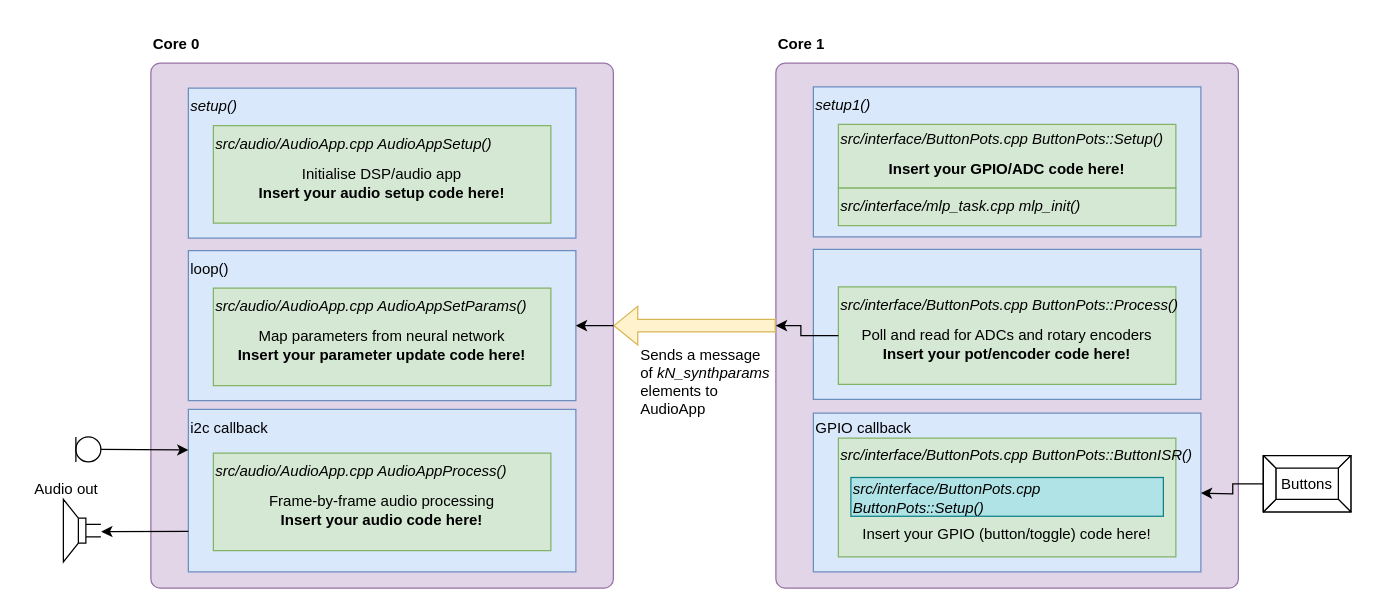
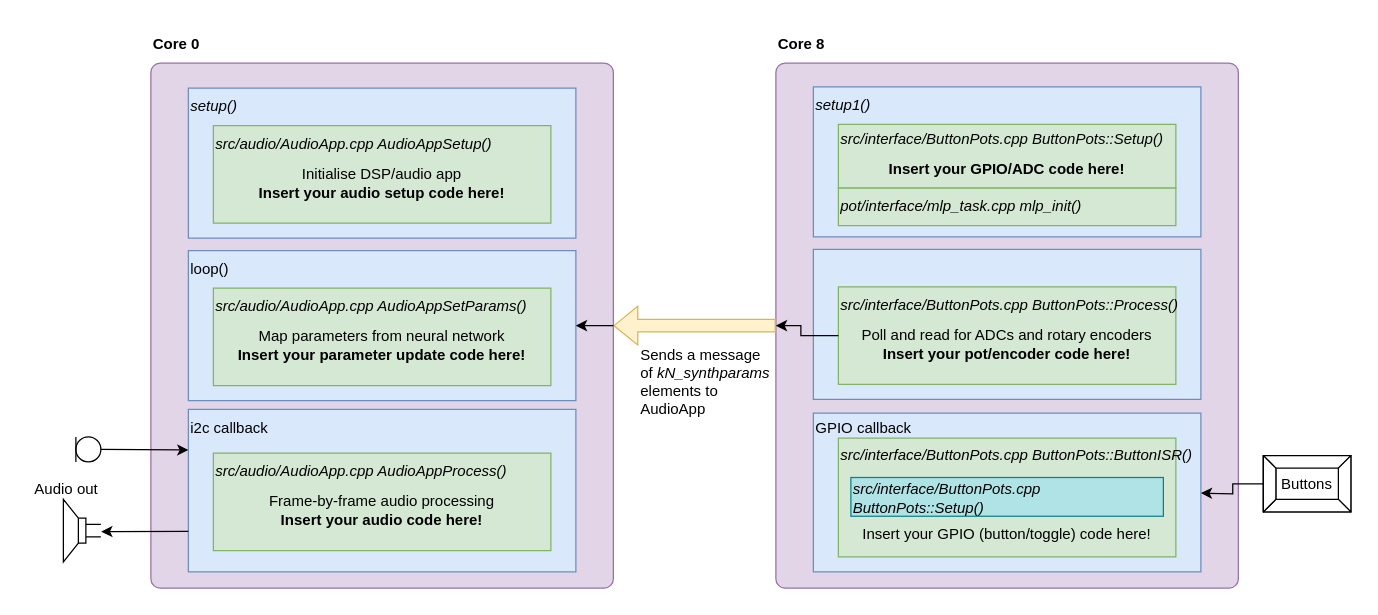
  <mxCell id="0" />
  <mxCell id="1" parent="0" />
  <mxCell id="2" value="" style="rounded=0;whiteSpace=wrap;html=1;" vertex="1" parent="1"><mxGeometry x="670" y="130" width="270" height="31" as="geometry" /></mxCell>
  <mxCell id="3" value="" style="rounded=1;whiteSpace=wrap;html=1;arcSize=2;fillColor=#e1d5e7;strokeColor=#9673a6;" vertex="1" parent="1"><mxGeometry x="120" y="50" width="370" height="420" as="geometry" /></mxCell>
  <mxCell id="4" value="" style="rounded=1;whiteSpace=wrap;html=1;arcSize=2;fillColor=#e1d5e7;strokeColor=#9673a6;" vertex="1" parent="1"><mxGeometry x="620" y="50" width="370" height="420" as="geometry" /></mxCell>
  <mxCell id="5" value="Core 0" style="text;html=1;align=left;verticalAlign=middle;whiteSpace=wrap;rounded=0;fontStyle=1" vertex="1" parent="1"><mxGeometry x="120" y="20" width="60" height="30" as="geometry" /></mxCell>
- <mxCell id="6" value="Core 1" style="text;html=1;align=left;verticalAlign=middle;whiteSpace=wrap;rounded=0;fontStyle=1" vertex="1" parent="1"><mxGeometry x="620" y="20" width="60" height="30" as="geometry" /></mxCell>
+ <mxCell id="6" value="Core 8" style="text;html=1;align=left;verticalAlign=middle;whiteSpace=wrap;rounded=0;fontStyle=1" vertex="1" parent="1"><mxGeometry x="620" y="20" width="60" height="30" as="geometry" /></mxCell>
  <mxCell id="7" value="" style="shape=flexArrow;endArrow=classic;html=1;rounded=0;entryX=1;entryY=0.5;entryDx=0;entryDy=0;fillColor=#fff2cc;strokeColor=#d6b656;" edge="1" parent="1" source="4" target="3"><mxGeometry width="50" height="50" relative="1" as="geometry"><mxPoint x="510" y="270" as="sourcePoint" /><mxPoint x="560" y="220" as="targetPoint" /></mxGeometry></mxCell>
  <mxCell id="8" value="" style="pointerEvents=1;verticalLabelPosition=bottom;shadow=0;dashed=0;align=center;html=1;verticalAlign=top;shape=mxgraph.electrical.electro-mechanical.loudspeaker;rotation=-180;" vertex="1" parent="1"><mxGeometry x="50" y="399" width="30" height="50" as="geometry" /></mxCell>
  <mxCell id="9" value="" style="verticalLabelPosition=bottom;shadow=0;dashed=0;align=center;html=1;verticalAlign=top;shape=mxgraph.electrical.radio.microphone_1;" vertex="1" parent="1"><mxGeometry x="60" y="349" width="20" height="20" as="geometry" /></mxCell>
  <mxCell id="10" value="Audio out" style="text;html=1;align=right;verticalAlign=middle;whiteSpace=wrap;rounded=0;" vertex="1" parent="1"><mxGeometry x="20" y="376" width="60" height="30" as="geometry" /></mxCell>
  <mxCell id="11" value="" style="rounded=0;whiteSpace=wrap;html=1;fillColor=#dae8fc;strokeColor=#6c8ebf;" vertex="1" parent="1"><mxGeometry x="150" y="327" width="310" height="130" as="geometry" /></mxCell>
  <mxCell id="12" value="i2c callback" style="text;html=1;align=left;verticalAlign=middle;whiteSpace=wrap;rounded=0;" vertex="1" parent="1"><mxGeometry x="150" y="327" width="260" height="30" as="geometry" /></mxCell>
  <mxCell id="13" value="" style="endArrow=classic;html=1;rounded=0;exitX=1;exitY=0.5;exitDx=0;exitDy=0;exitPerimeter=0;entryX=0;entryY=0.25;entryDx=0;entryDy=0;" edge="1" parent="1" source="9" target="11"><mxGeometry width="50" height="50" relative="1" as="geometry"><mxPoint x="430" y="270" as="sourcePoint" /><mxPoint x="480" y="220" as="targetPoint" /></mxGeometry></mxCell>
  <mxCell id="14" value="" style="endArrow=classic;html=1;rounded=0;exitX=0;exitY=0.75;exitDx=0;exitDy=0;entryX=-0.01;entryY=0.484;entryDx=0;entryDy=0;entryPerimeter=0;" edge="1" parent="1" source="11" target="8"><mxGeometry width="50" height="50" relative="1" as="geometry"><mxPoint x="430" y="270" as="sourcePoint" /><mxPoint x="480" y="220" as="targetPoint" /></mxGeometry></mxCell>
  <mxCell id="15" value="&lt;div&gt;&lt;br&gt;&lt;/div&gt;Frame-by-frame audio processing&lt;div&gt;&lt;b&gt;Insert your audio code here!&lt;/b&gt;&lt;/div&gt;" style="rounded=0;whiteSpace=wrap;html=1;fillColor=#d5e8d4;strokeColor=#82b366;" vertex="1" parent="1"><mxGeometry x="170" y="362" width="270" height="78" as="geometry" /></mxCell>
  <mxCell id="16" value="src/audio/AudioApp.cpp AudioAppProcess()" style="text;html=1;align=left;verticalAlign=middle;whiteSpace=wrap;rounded=0;fontStyle=2" vertex="1" parent="1"><mxGeometry x="170" y="362" width="270" height="30" as="geometry" /></mxCell>
  <mxCell id="17" value="" style="rounded=0;whiteSpace=wrap;html=1;fillColor=#dae8fc;strokeColor=#6c8ebf;" vertex="1" parent="1"><mxGeometry x="150" y="200" width="310" height="120" as="geometry" /></mxCell>
  <mxCell id="18" value="" style="endArrow=classic;html=1;rounded=0;exitX=1;exitY=0.5;exitDx=0;exitDy=0;entryX=1;entryY=0.5;entryDx=0;entryDy=0;edgeStyle=orthogonalEdgeStyle;" edge="1" parent="1" source="3" target="17"><mxGeometry width="50" height="50" relative="1" as="geometry"><mxPoint x="460" y="270" as="sourcePoint" /><mxPoint x="510" y="220" as="targetPoint" /><Array as="points"><mxPoint x="490" y="260" /><mxPoint x="490" y="260" /></Array></mxGeometry></mxCell>
  <mxCell id="19" value="loop()" style="text;html=1;align=left;verticalAlign=middle;whiteSpace=wrap;rounded=0;" vertex="1" parent="1"><mxGeometry x="150" y="200" width="260" height="30" as="geometry" /></mxCell>
  <mxCell id="20" value="&lt;div&gt;&lt;br&gt;&lt;/div&gt;&lt;div&gt;Map parameters from neural network&lt;/div&gt;&lt;div&gt;&lt;b&gt;Insert your parameter update code here!&lt;/b&gt;&lt;/div&gt;" style="rounded=0;whiteSpace=wrap;html=1;fillColor=#d5e8d4;strokeColor=#82b366;" vertex="1" parent="1"><mxGeometry x="170" y="230" width="270" height="78" as="geometry" /></mxCell>
  <mxCell id="21" value="src/audio/AudioApp.cpp AudioAppSetParams()" style="text;html=1;align=left;verticalAlign=middle;whiteSpace=wrap;rounded=0;fontStyle=2" vertex="1" parent="1"><mxGeometry x="170" y="230" width="270" height="30" as="geometry" /></mxCell>
  <mxCell id="22" value="" style="rounded=0;whiteSpace=wrap;html=1;fillColor=#dae8fc;strokeColor=#6c8ebf;" vertex="1" parent="1"><mxGeometry x="150" y="70" width="310" height="120" as="geometry" /></mxCell>
  <mxCell id="23" value="setup()" style="text;html=1;align=left;verticalAlign=middle;whiteSpace=wrap;rounded=0;fontStyle=2" vertex="1" parent="1"><mxGeometry x="150" y="70" width="260" height="30" as="geometry" /></mxCell>
  <mxCell id="24" value="&lt;div&gt;&lt;br&gt;&lt;/div&gt;&lt;div&gt;Initialise DSP/audio app&lt;/div&gt;&lt;div&gt;&lt;b&gt;Insert your audio setup code here!&lt;/b&gt;&lt;/div&gt;" style="rounded=0;whiteSpace=wrap;html=1;fillColor=#d5e8d4;strokeColor=#82b366;" vertex="1" parent="1"><mxGeometry x="170" y="100" width="270" height="78" as="geometry" /></mxCell>
  <mxCell id="25" value="src/audio/AudioApp.cpp AudioAppSetup()" style="text;html=1;align=left;verticalAlign=middle;whiteSpace=wrap;rounded=0;fontStyle=2" vertex="1" parent="1"><mxGeometry x="170" y="100" width="270" height="30" as="geometry" /></mxCell>
  <mxCell id="26" value="" style="rounded=0;whiteSpace=wrap;html=1;fillColor=#dae8fc;strokeColor=#6c8ebf;" vertex="1" parent="1"><mxGeometry x="650" y="199" width="310" height="120" as="geometry" /></mxCell>
  <mxCell id="27" value="&lt;div&gt;&lt;br&gt;&lt;/div&gt;&lt;div&gt;Poll and read for ADCs and rotary encoders&lt;/div&gt;&lt;div&gt;&lt;b&gt;Insert your pot/encoder code here!&lt;/b&gt;&lt;/div&gt;" style="rounded=0;whiteSpace=wrap;html=1;fillColor=#d5e8d4;strokeColor=#82b366;" vertex="1" parent="1"><mxGeometry x="670" y="229" width="270" height="78" as="geometry" /></mxCell>
  <mxCell id="28" value="" style="rounded=0;whiteSpace=wrap;html=1;fillColor=#dae8fc;strokeColor=#6c8ebf;" vertex="1" parent="1"><mxGeometry x="650" y="69" width="310" height="120" as="geometry" /></mxCell>
  <mxCell id="29" value="setup1()" style="text;html=1;align=left;verticalAlign=middle;whiteSpace=wrap;rounded=0;fontStyle=2" vertex="1" parent="1"><mxGeometry x="650" y="69" width="260" height="30" as="geometry" /></mxCell>
  <mxCell id="30" value="src/interface/ButtonPots.cpp ButtonPots::Setup()&lt;div&gt;&lt;br&gt;&lt;/div&gt;&lt;div&gt;&lt;br&gt;&lt;/div&gt;" style="text;html=1;align=left;verticalAlign=middle;whiteSpace=wrap;rounded=0;fontStyle=2;fillColor=#d5e8d4;strokeColor=#82b366;" vertex="1" parent="1"><mxGeometry x="670" y="99" width="270" height="51" as="geometry" /></mxCell>
- <mxCell id="31" value="src/interface/mlp_task.cpp mlp_init()" style="text;html=1;align=left;verticalAlign=middle;whiteSpace=wrap;rounded=0;fontStyle=2;fillColor=#d5e8d4;strokeColor=#82b366;" vertex="1" parent="1"><mxGeometry x="670" y="150" width="270" height="30" as="geometry" /></mxCell>
+ <mxCell id="31" value="pot/interface/mlp_task.cpp mlp_init()" style="text;html=1;align=left;verticalAlign=middle;whiteSpace=wrap;rounded=0;fontStyle=2;fillColor=#d5e8d4;strokeColor=#82b366;" vertex="1" parent="1"><mxGeometry x="670" y="150" width="270" height="30" as="geometry" /></mxCell>
  <mxCell id="32" value="src/interface/ButtonPots.cpp ButtonPots::Process()" style="text;html=1;align=left;verticalAlign=middle;whiteSpace=wrap;rounded=0;fontStyle=2" vertex="1" parent="1"><mxGeometry x="670" y="229" width="280" height="30" as="geometry" /></mxCell>
  <mxCell id="33" value="" style="endArrow=classic;html=1;rounded=0;exitX=0;exitY=0.5;exitDx=0;exitDy=0;edgeStyle=orthogonalEdgeStyle;entryX=0;entryY=0.5;entryDx=0;entryDy=0;" edge="1" parent="1" source="27" target="4"><mxGeometry width="50" height="50" relative="1" as="geometry"><mxPoint x="580" y="290" as="sourcePoint" /><mxPoint x="620" y="230" as="targetPoint" /><Array as="points"><mxPoint x="640" y="268" /><mxPoint x="640" y="260" /></Array></mxGeometry></mxCell>
  <mxCell id="34" value="" style="rounded=0;whiteSpace=wrap;html=1;fillColor=#dae8fc;strokeColor=#6c8ebf;" vertex="1" parent="1"><mxGeometry x="650" y="330" width="310" height="127" as="geometry" /></mxCell>
  <mxCell id="35" value="GPIO callback" style="text;html=1;align=left;verticalAlign=middle;whiteSpace=wrap;rounded=0;" vertex="1" parent="1"><mxGeometry x="650" y="327" width="260" height="30" as="geometry" /></mxCell>
  <mxCell id="36" value="&lt;div&gt;&lt;br&gt;&lt;/div&gt;&lt;div&gt;&lt;br&gt;&lt;/div&gt;&lt;div&gt;&lt;br&gt;&lt;/div&gt;&lt;div&gt;&lt;span style=&quot;background-color: transparent; color: light-dark(rgb(0, 0, 0), rgb(255, 255, 255));&quot;&gt;&lt;br&gt;&lt;/span&gt;&lt;/div&gt;&lt;div&gt;&lt;span style=&quot;background-color: transparent; color: light-dark(rgb(0, 0, 0), rgb(255, 255, 255));&quot;&gt;Insert your GPIO (button/toggle) code here!&lt;/span&gt;&lt;/div&gt;" style="rounded=0;whiteSpace=wrap;html=1;fillColor=#d5e8d4;strokeColor=#82b366;" vertex="1" parent="1"><mxGeometry x="670" y="350" width="270" height="95" as="geometry" /></mxCell>
  <mxCell id="37" value="src/interface/ButtonPots.cpp ButtonPots::ButtonISR()" style="text;html=1;align=left;verticalAlign=middle;whiteSpace=wrap;rounded=0;fontStyle=2" vertex="1" parent="1"><mxGeometry x="670" y="349" width="290" height="30" as="geometry" /></mxCell>
  <mxCell id="38" value="" style="rounded=0;whiteSpace=wrap;html=1;fillColor=#b0e3e6;strokeColor=#0e8088;" vertex="1" parent="1"><mxGeometry x="680" y="381.5" width="250" height="31" as="geometry" /></mxCell>
  <mxCell id="39" value="src/interface/ButtonPots.cpp ButtonPots::Setup()" style="text;html=1;align=left;verticalAlign=middle;whiteSpace=wrap;rounded=0;fontStyle=2" vertex="1" parent="1"><mxGeometry x="680" y="382.5" width="250" height="30" as="geometry" /></mxCell>
  <mxCell id="40" value="" style="edgeStyle=orthogonalEdgeStyle;rounded=0;orthogonalLoop=1;jettySize=auto;html=1;" edge="1" parent="1" source="41"><mxGeometry relative="1" as="geometry"><mxPoint x="960" y="394" as="targetPoint" /></mxGeometry></mxCell>
  <mxCell id="41" value="Buttons" style="labelPosition=center;verticalLabelPosition=middle;align=center;html=1;shape=mxgraph.basic.button;dx=10;whiteSpace=wrap;" vertex="1" parent="1"><mxGeometry x="1010" y="364" width="70" height="45" as="geometry" /></mxCell>
  <mxCell id="42" value="Insert your GPIO/ADC code here!" style="text;html=1;align=center;verticalAlign=middle;whiteSpace=wrap;rounded=0;fontStyle=1" vertex="1" parent="1"><mxGeometry x="700" y="120" width="210" height="30" as="geometry" /></mxCell>
  <mxCell id="43" value="&lt;span style=&quot;font-style: normal;&quot;&gt;Sends a message of &lt;/span&gt;kN_synthparams&lt;span style=&quot;font-style: normal;&quot;&gt; elements to AudioApp&lt;/span&gt;" style="text;html=1;align=left;verticalAlign=middle;whiteSpace=wrap;rounded=0;fontStyle=2" vertex="1" parent="1"><mxGeometry x="510" y="270" width="110" height="70" as="geometry" /></mxCell>
